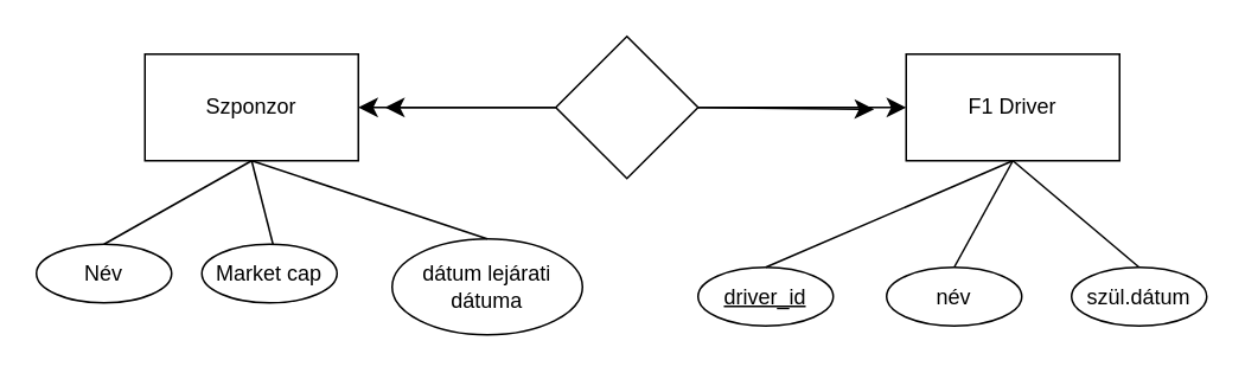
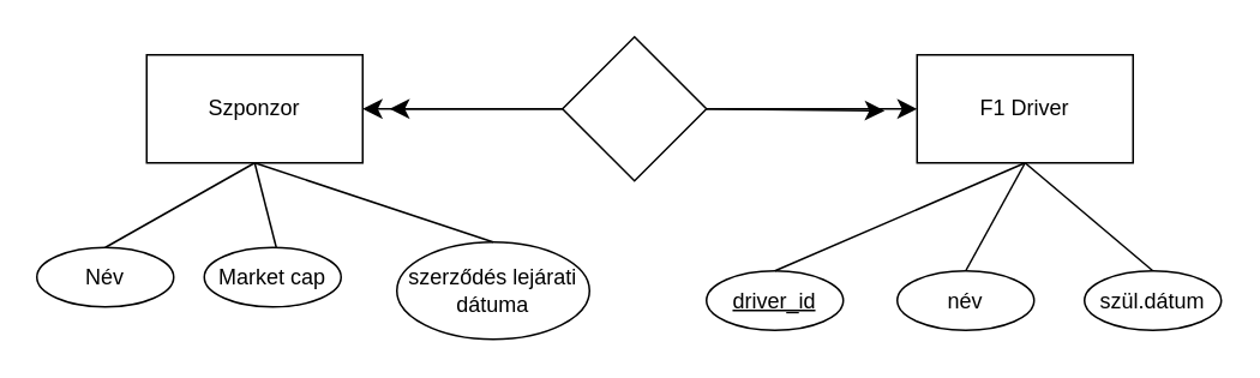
  <mxCell id="0" />
  <mxCell id="1" parent="0" />
  <mxCell id="2" value="Szponzor" style="rounded=0;whiteSpace=wrap;html=1;" vertex="1" parent="1"><mxGeometry x="81" y="30" width="120" height="60" as="geometry" /></mxCell>
  <mxCell id="3" value="F1 Driver" style="rounded=0;whiteSpace=wrap;html=1;" vertex="1" parent="1"><mxGeometry x="509" y="30" width="120" height="60" as="geometry" /></mxCell>
  <mxCell id="4" value="" style="rhombus;whiteSpace=wrap;html=1;" vertex="1" parent="1"><mxGeometry x="312" y="20" width="80" height="80" as="geometry" /></mxCell>
  <mxCell id="5" value="" style="endArrow=classic;html=1;rounded=0;fontSize=12;startSize=8;endSize=8;curved=1;exitX=0;exitY=0.5;exitDx=0;exitDy=0;entryX=1;entryY=0.5;entryDx=0;entryDy=0;" edge="1" parent="1" source="4" target="2"><mxGeometry width="50" height="50" relative="1" as="geometry"><mxPoint x="339" y="115" as="sourcePoint" /><mxPoint x="389" y="65" as="targetPoint" /></mxGeometry></mxCell>
  <mxCell id="6" value="" style="endArrow=classic;html=1;rounded=0;fontSize=12;startSize=8;endSize=8;curved=1;entryX=0;entryY=0.5;entryDx=0;entryDy=0;exitX=1;exitY=0.5;exitDx=0;exitDy=0;" edge="1" parent="1" source="4" target="3"><mxGeometry width="50" height="50" relative="1" as="geometry"><mxPoint x="339" y="115" as="sourcePoint" /><mxPoint x="389" y="65" as="targetPoint" /></mxGeometry></mxCell>
  <mxCell id="7" value="név" style="ellipse;whiteSpace=wrap;html=1;" vertex="1" parent="1"><mxGeometry x="498" y="150" width="76" height="33" as="geometry" /></mxCell>
  <mxCell id="8" value="&lt;u&gt;driver_id&lt;/u&gt;" style="ellipse;whiteSpace=wrap;html=1;" vertex="1" parent="1"><mxGeometry x="392" y="150" width="76" height="33" as="geometry" /></mxCell>
  <mxCell id="9" value="szül.dátum" style="ellipse;whiteSpace=wrap;html=1;" vertex="1" parent="1"><mxGeometry x="602" y="150" width="76" height="33" as="geometry" /></mxCell>
- <mxCell id="10" value="&lt;div&gt;dátum lejárati dátuma&lt;/div&gt;" style="ellipse;whiteSpace=wrap;html=1;" vertex="1" parent="1"><mxGeometry x="220" y="134" width="107" height="54" as="geometry" /></mxCell>
+ <mxCell id="10" value="&lt;div&gt;szerződés lejárati dátuma&lt;/div&gt;" style="ellipse;whiteSpace=wrap;html=1;" vertex="1" parent="1"><mxGeometry x="220" y="134" width="107" height="54" as="geometry" /></mxCell>
  <mxCell id="11" value="Market cap" style="ellipse;whiteSpace=wrap;html=1;" vertex="1" parent="1"><mxGeometry x="113" y="137" width="76" height="33" as="geometry" /></mxCell>
  <mxCell id="12" value="Név" style="ellipse;whiteSpace=wrap;html=1;" vertex="1" parent="1"><mxGeometry x="20" y="137" width="76" height="33" as="geometry" /></mxCell>
  <mxCell id="13" style="edgeStyle=none;curved=1;rounded=0;orthogonalLoop=1;jettySize=auto;html=1;exitX=1;exitY=1;exitDx=0;exitDy=0;fontSize=12;startSize=8;endSize=8;" edge="1" parent="1" source="12" target="12"><mxGeometry relative="1" as="geometry" /></mxCell>
  <mxCell id="14" value="" style="endArrow=none;html=1;rounded=0;fontSize=12;startSize=8;endSize=8;curved=1;exitX=0.5;exitY=0;exitDx=0;exitDy=0;entryX=0.5;entryY=1;entryDx=0;entryDy=0;" edge="1" parent="1" source="12" target="2"><mxGeometry width="50" height="50" relative="1" as="geometry"><mxPoint x="339" y="115" as="sourcePoint" /><mxPoint x="389" y="65" as="targetPoint" /></mxGeometry></mxCell>
  <mxCell id="15" value="" style="endArrow=none;html=1;rounded=0;fontSize=12;startSize=8;endSize=8;curved=1;exitX=0.526;exitY=0;exitDx=0;exitDy=0;exitPerimeter=0;entryX=0.5;entryY=1;entryDx=0;entryDy=0;" edge="1" parent="1" source="11" target="2"><mxGeometry width="50" height="50" relative="1" as="geometry"><mxPoint x="339" y="115" as="sourcePoint" /><mxPoint x="389" y="65" as="targetPoint" /></mxGeometry></mxCell>
  <mxCell id="16" value="" style="endArrow=none;html=1;rounded=0;fontSize=12;startSize=8;endSize=8;curved=1;exitX=0.5;exitY=0;exitDx=0;exitDy=0;entryX=0.5;entryY=1;entryDx=0;entryDy=0;" edge="1" parent="1" source="10" target="2"><mxGeometry width="50" height="50" relative="1" as="geometry"><mxPoint x="339" y="115" as="sourcePoint" /><mxPoint x="389" y="65" as="targetPoint" /></mxGeometry></mxCell>
  <mxCell id="17" value="" style="endArrow=none;html=1;rounded=0;fontSize=12;startSize=8;endSize=8;curved=1;exitX=0.5;exitY=0;exitDx=0;exitDy=0;entryX=0.5;entryY=1;entryDx=0;entryDy=0;" edge="1" parent="1" source="8" target="3"><mxGeometry width="50" height="50" relative="1" as="geometry"><mxPoint x="339" y="115" as="sourcePoint" /><mxPoint x="389" y="65" as="targetPoint" /></mxGeometry></mxCell>
  <mxCell id="18" value="" style="endArrow=none;html=1;rounded=0;fontSize=12;startSize=8;endSize=8;curved=1;exitX=0.5;exitY=0;exitDx=0;exitDy=0;entryX=0.5;entryY=1;entryDx=0;entryDy=0;" edge="1" parent="1" source="7" target="3"><mxGeometry width="50" height="50" relative="1" as="geometry"><mxPoint x="339" y="115" as="sourcePoint" /><mxPoint x="389" y="65" as="targetPoint" /></mxGeometry></mxCell>
  <mxCell id="19" value="" style="endArrow=none;html=1;rounded=0;fontSize=12;startSize=8;endSize=8;curved=1;exitX=0.5;exitY=0;exitDx=0;exitDy=0;entryX=0.5;entryY=1;entryDx=0;entryDy=0;" edge="1" parent="1" source="9" target="3"><mxGeometry width="50" height="50" relative="1" as="geometry"><mxPoint x="339" y="115" as="sourcePoint" /><mxPoint x="389" y="65" as="targetPoint" /></mxGeometry></mxCell>
  <mxCell id="20" value="" style="endArrow=classic;html=1;rounded=0;fontSize=12;startSize=8;endSize=8;curved=1;exitX=1;exitY=0.5;exitDx=0;exitDy=0;" edge="1" parent="1" source="4"><mxGeometry width="50" height="50" relative="1" as="geometry"><mxPoint x="222" y="115" as="sourcePoint" /><mxPoint x="491" y="61" as="targetPoint" /></mxGeometry></mxCell>
  <mxCell id="21" value="" style="endArrow=classic;html=1;rounded=0;fontSize=12;startSize=8;endSize=8;curved=1;exitX=0;exitY=0.5;exitDx=0;exitDy=0;" edge="1" parent="1" source="4"><mxGeometry width="50" height="50" relative="1" as="geometry"><mxPoint x="222" y="115" as="sourcePoint" /><mxPoint x="216" y="60" as="targetPoint" /></mxGeometry></mxCell>
